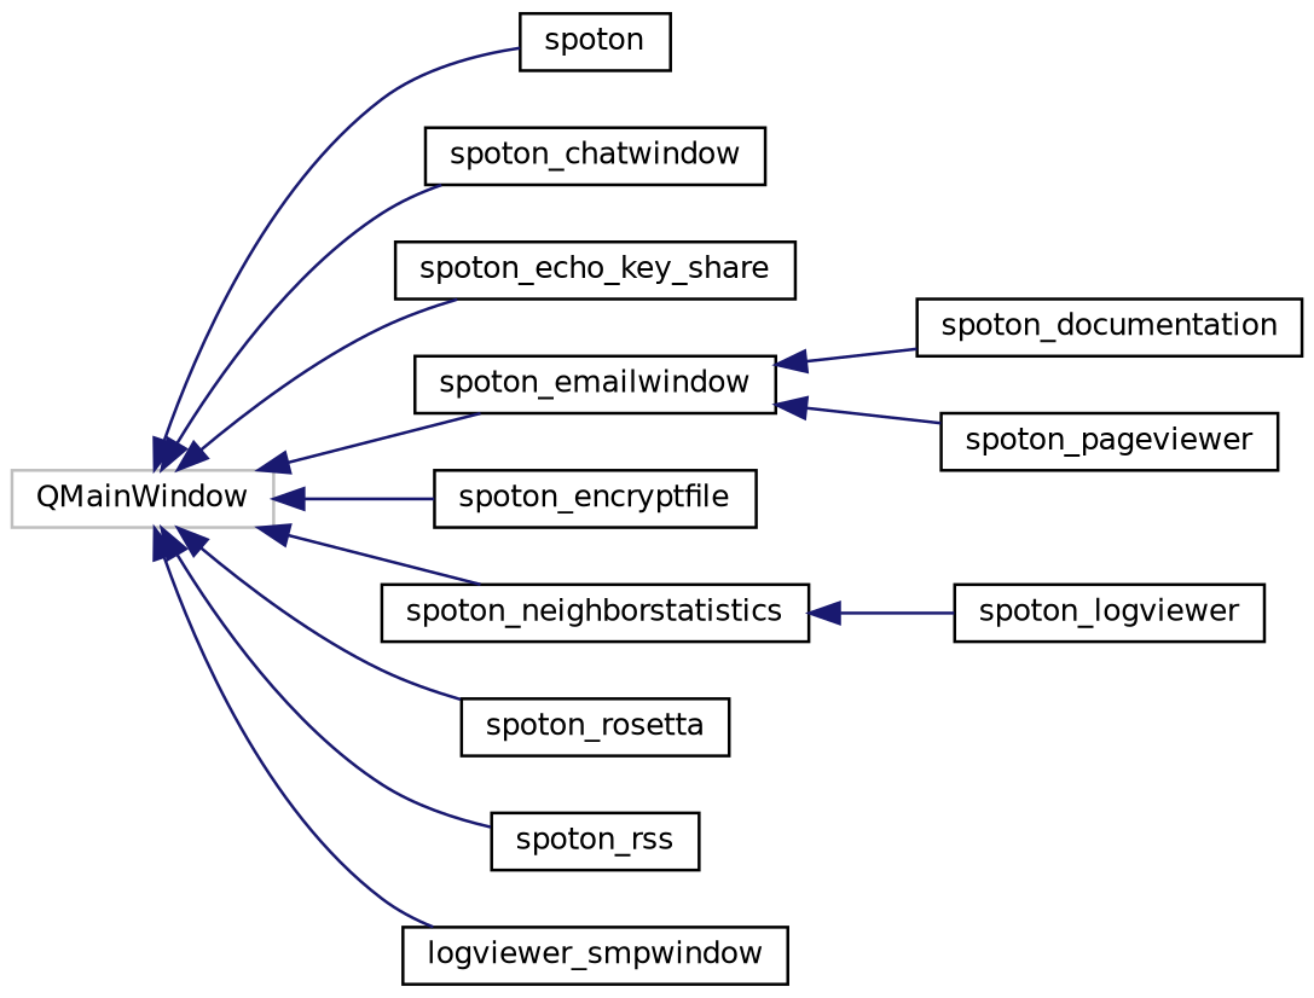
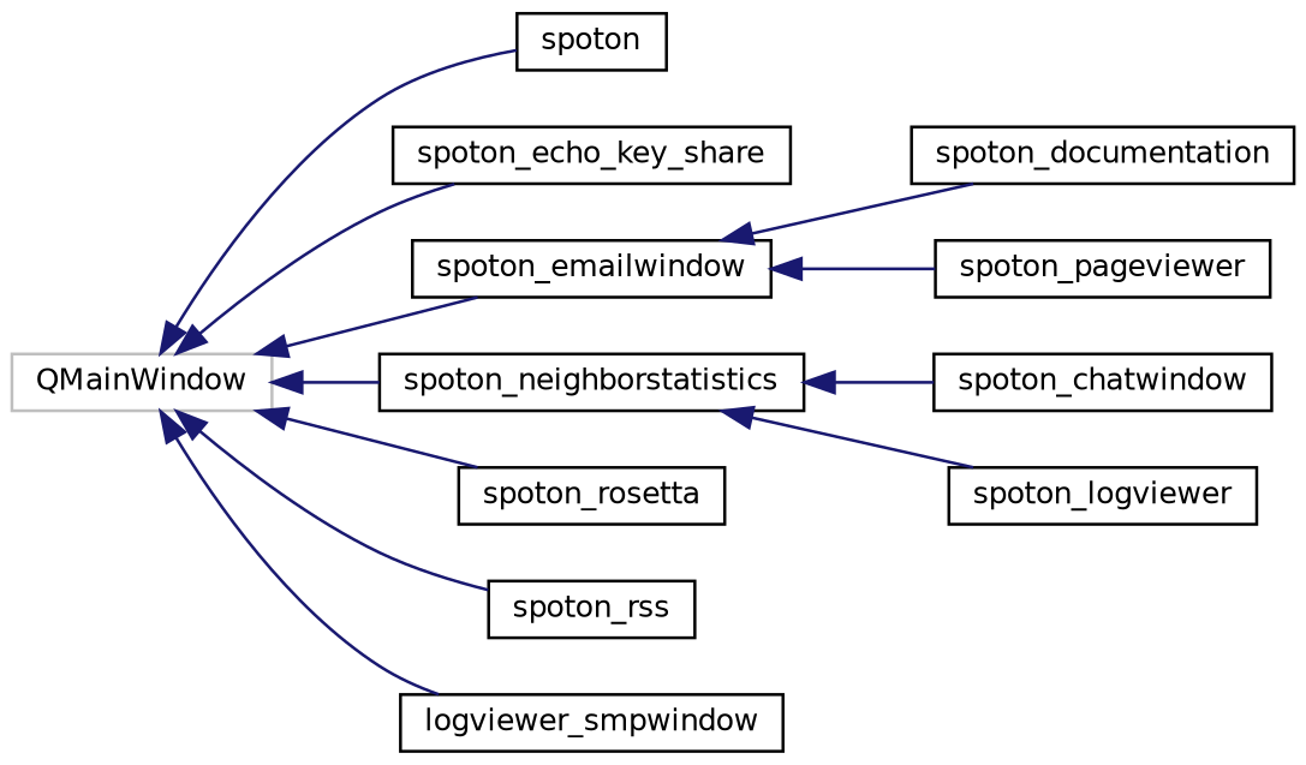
  digraph {
    rankdir=LR
    node [color=black fillcolor=white fontname=Helvetica fontsize=10 shape=record style=filled]
    edge [color=midnightblue dir=back fontname=Helvetica fontsize=10 labelfontname=Helvetica labelfontsize=10 style=solid]
    n1 [color=grey75 height=0.2 label=QMainWindow width=0.4]
    n2 [height=0.2 label=spoton width=0.4]
    n3 [height=0.2 label=spoton_chatwindow width=0.4]
    n4 [height=0.2 label=spoton_echo_key_share width=0.4]
    n5 [height=0.2 label=spoton_emailwindow width=0.4]
-   n6 [height=0.2 label=spoton_encryptfile width=0.4]
    n7 [height=0.2 label=spoton_neighborstatistics width=0.4]
    n8 [height=0.2 label=spoton_rosetta width=0.4]
    n9 [height=0.2 label=spoton_rss width=0.4]
    n10 [height=0.2 label=logviewer_smpwindow width=0.4]
    n11 [height=0.2 label=spoton_documentation width=0.4]
    n12 [height=0.2 label=spoton_pageviewer width=0.4]
    n13 [height=0.2 label=spoton_logviewer width=0.4]
    n1 -> n2
-   n1 -> n3
+   n7 -> n3
    n1 -> n4
    n1 -> n5
-   n1 -> n6
    n1 -> n7
    n1 -> n8
    n1 -> n9
    n1 -> n10
    n5 -> n11
    n5 -> n12
    n7 -> n13
  }
